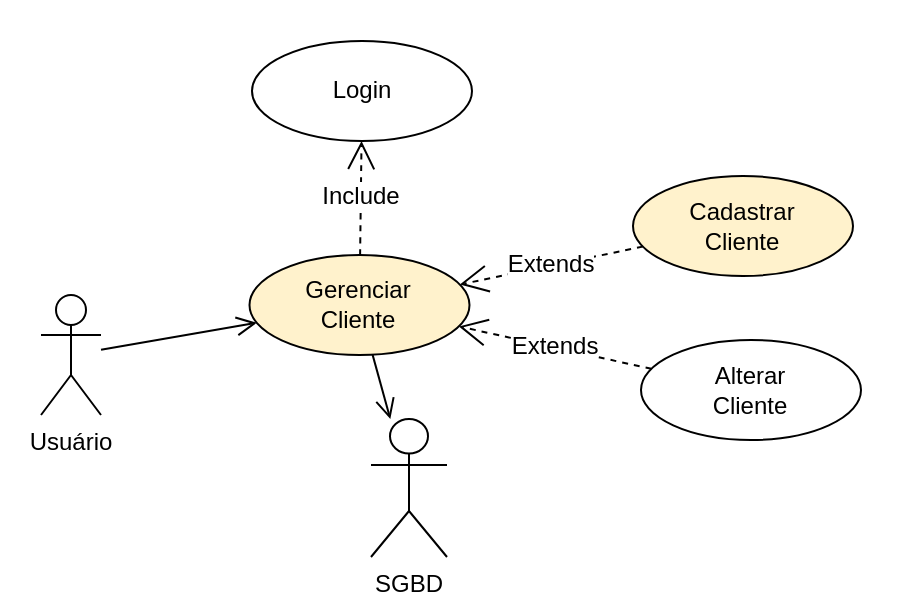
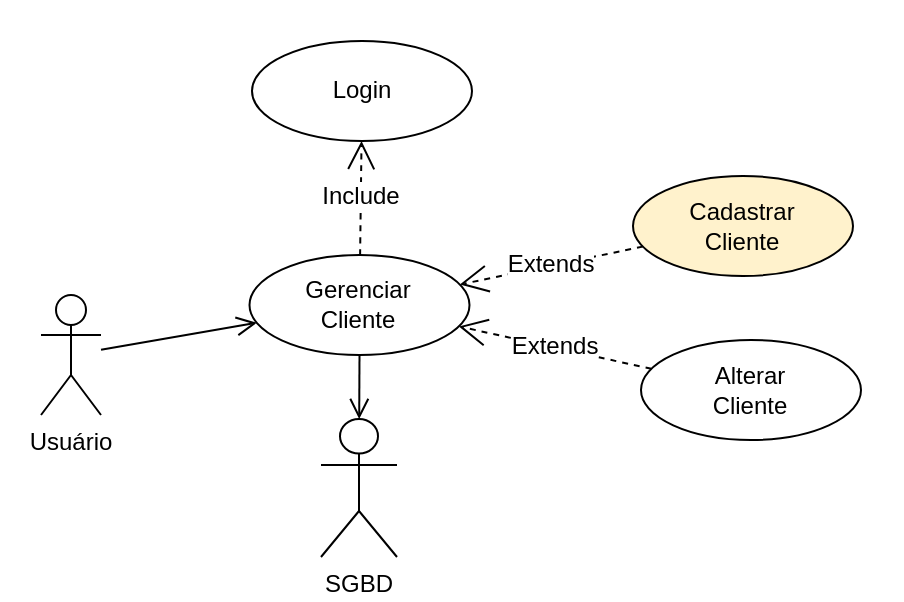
  <mxCell id="0" />
  <mxCell id="1" parent="0" />
  <mxCell id="2" value="Usuário&lt;div&gt;&lt;br&gt;&lt;/div&gt;" style="shape=umlActor;verticalLabelPosition=bottom;verticalAlign=top;html=1;" parent="1" vertex="1"><mxGeometry x="20" y="147" width="30" height="60" as="geometry" /></mxCell>
- <mxCell id="3" value="&lt;div&gt;SGBD&lt;/div&gt;" style="shape=umlActor;verticalLabelPosition=bottom;verticalAlign=top;html=1;" parent="1" vertex="1"><mxGeometry x="185" y="209" width="38" height="69" as="geometry" /></mxCell>
+ <mxCell id="3" value="&lt;div&gt;SGBD&lt;/div&gt;" style="shape=umlActor;verticalLabelPosition=bottom;verticalAlign=top;html=1;" parent="1" vertex="1"><mxGeometry x="160" y="209" width="38" height="69" as="geometry" /></mxCell>
  <mxCell id="4" value="Login" style="ellipse;whiteSpace=wrap;html=1;rotation=0;" parent="1" vertex="1"><mxGeometry x="125.5" y="20" width="110" height="50" as="geometry" /></mxCell>
  <mxCell id="5" value="Cadastrar&lt;div&gt;Cliente&lt;/div&gt;" style="ellipse;whiteSpace=wrap;html=1;rotation=0;fillColor=#fff2cc;" parent="1" vertex="1"><mxGeometry x="316" y="87.5" width="110" height="50" as="geometry" /></mxCell>
- <mxCell id="6" value="Gerenciar&lt;div&gt;Cliente&lt;/div&gt;" style="ellipse;whiteSpace=wrap;html=1;rotation=0;fillColor=#fff2cc;" parent="1" vertex="1"><mxGeometry x="124.25" y="127" width="110" height="50" as="geometry" /></mxCell>
+ <mxCell id="6" value="Gerenciar&lt;div&gt;Cliente&lt;/div&gt;" style="ellipse;whiteSpace=wrap;html=1;rotation=0;" parent="1" vertex="1"><mxGeometry x="124.25" y="127" width="110" height="50" as="geometry" /></mxCell>
  <mxCell id="7" value="Extends" style="endArrow=open;endSize=12;dashed=1;html=1;rounded=0;fontSize=12;curved=1;" parent="1" source="5" target="6" edge="1"><mxGeometry x="-0.001" width="160" relative="1" as="geometry"><mxPoint x="673" y="-60.5" as="sourcePoint" /><mxPoint x="471" y="-31.5" as="targetPoint" /><mxPoint as="offset" /></mxGeometry></mxCell>
  <mxCell id="8" value="Include" style="endArrow=open;endSize=12;dashed=1;html=1;rounded=0;fontSize=12;curved=1;" parent="1" source="6" target="4" edge="1"><mxGeometry width="160" relative="1" as="geometry"><mxPoint x="321" y="-13" as="sourcePoint" /><mxPoint x="147" y="34" as="targetPoint" /></mxGeometry></mxCell>
  <mxCell id="9" value="Alterar&lt;div&gt;&lt;span style=&quot;background-color: initial;&quot;&gt;Cliente&lt;/span&gt;&lt;/div&gt;" style="ellipse;whiteSpace=wrap;html=1;rotation=0;" parent="1" vertex="1"><mxGeometry x="320" y="169.5" width="110" height="50" as="geometry" /></mxCell>
  <mxCell id="10" value="Extends" style="endArrow=open;endSize=12;dashed=1;html=1;rounded=0;fontSize=12;curved=1;" parent="1" source="9" target="6" edge="1"><mxGeometry x="-0.001" width="160" relative="1" as="geometry"><mxPoint x="340" y="28" as="sourcePoint" /><mxPoint x="253" y="59" as="targetPoint" /><mxPoint as="offset" /></mxGeometry></mxCell>
  <mxCell id="11" value="" style="endArrow=open;html=1;rounded=0;fontSize=12;startSize=8;endSize=8;endFill=0;" parent="1" source="6" target="3" edge="1"><mxGeometry relative="1" as="geometry"><mxPoint x="860" y="-1" as="sourcePoint" /><mxPoint x="1138" y="267" as="targetPoint" /></mxGeometry></mxCell>
  <mxCell id="12" value="" style="endArrow=open;html=1;rounded=0;fontSize=12;startSize=8;endSize=8;endFill=0;curved=1;" parent="1" source="2" target="6" edge="1"><mxGeometry relative="1" as="geometry"><mxPoint x="73" y="122.692" as="sourcePoint" /><mxPoint x="-185" y="141" as="targetPoint" /></mxGeometry></mxCell>
